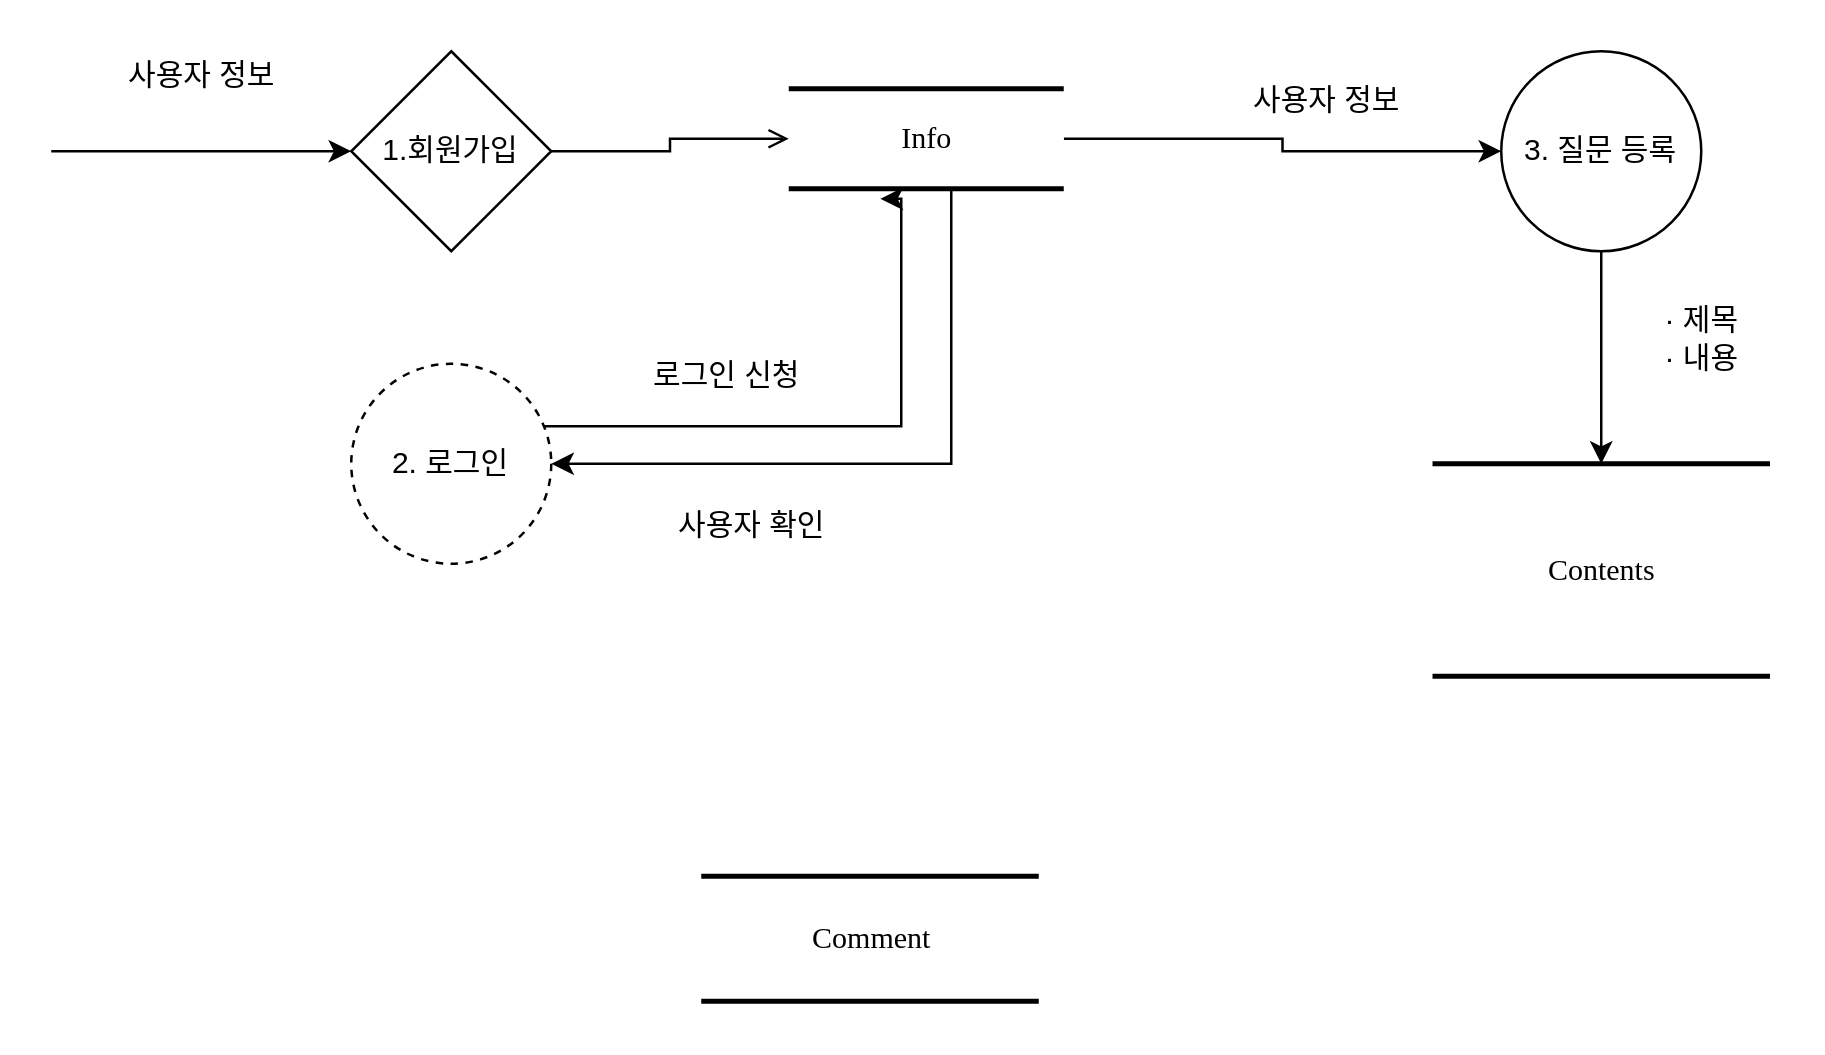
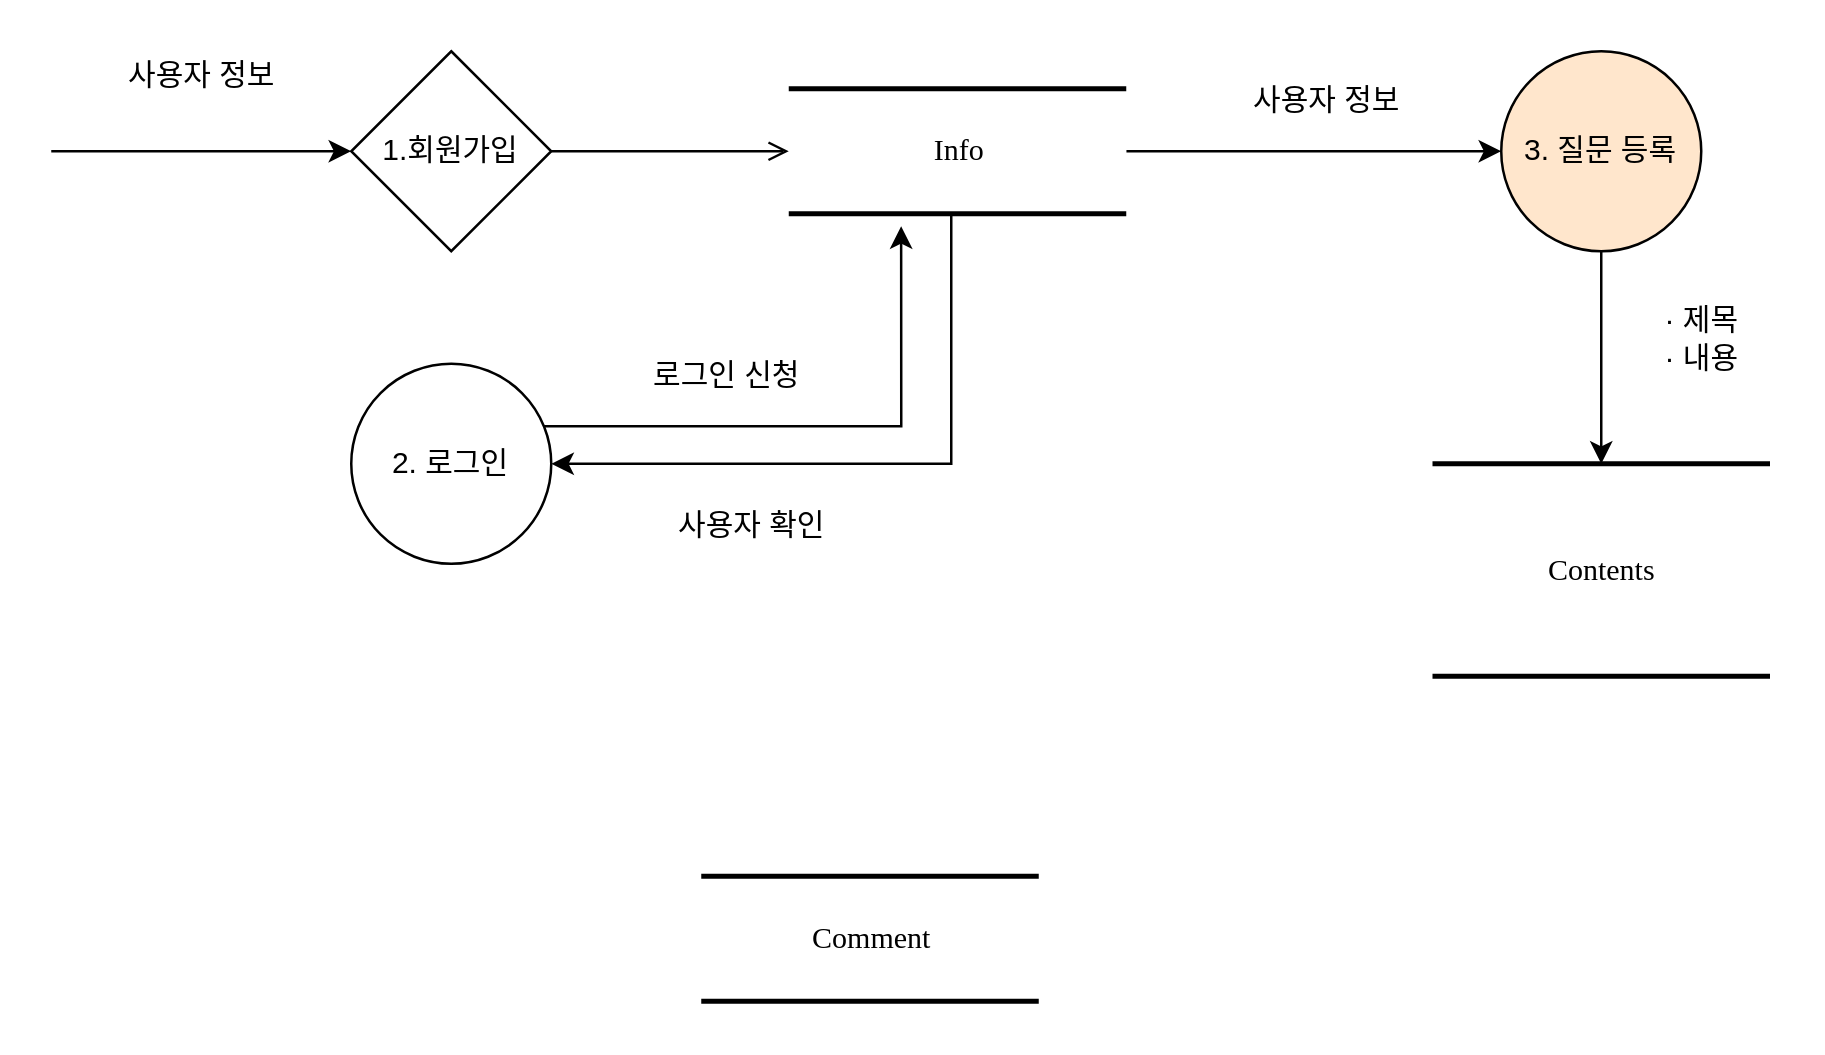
  <mxCell id="0" />
  <mxCell id="1" parent="0" />
  <mxCell id="2" value="Contents" style="html=1;rounded=0;shadow=0;comic=0;labelBackgroundColor=none;strokeWidth=2;fontFamily=Verdana;fontSize=12;align=center;shape=mxgraph.ios7ui.horLines;" parent="1" vertex="1"><mxGeometry x="572.5" y="185" width="135" height="85" as="geometry" /></mxCell>
  <mxCell id="3" value="Comment" style="html=1;rounded=0;shadow=0;comic=0;labelBackgroundColor=none;strokeWidth=2;fontFamily=Verdana;fontSize=12;align=center;shape=mxgraph.ios7ui.horLines;" parent="1" vertex="1"><mxGeometry x="280" y="350" width="135" height="50" as="geometry" /></mxCell>
  <mxCell id="4" style="edgeStyle=orthogonalEdgeStyle;rounded=0;orthogonalLoop=1;jettySize=auto;html=1;entryX=1;entryY=0.5;entryDx=0;entryDy=0;" edge="1" parent="1" source="6" target="12"><mxGeometry relative="1" as="geometry"><Array as="points"><mxPoint x="380" y="185" /></Array></mxGeometry></mxCell>
  <mxCell id="5" style="edgeStyle=orthogonalEdgeStyle;rounded=0;orthogonalLoop=1;jettySize=auto;html=1;entryX=0;entryY=0.5;entryDx=0;entryDy=0;" edge="1" parent="1" source="6" target="16"><mxGeometry relative="1" as="geometry" /></mxCell>
- <mxCell id="6" value="Info" style="html=1;rounded=0;shadow=0;comic=0;labelBackgroundColor=none;strokeWidth=2;fontFamily=Verdana;fontSize=12;align=center;shape=mxgraph.ios7ui.horLines;" vertex="1" parent="1"><mxGeometry x="315" y="35" width="110" height="40" as="geometry" /></mxCell>
+ <mxCell id="6" value="Info" style="html=1;rounded=0;shadow=0;comic=0;labelBackgroundColor=none;strokeWidth=2;fontFamily=Verdana;fontSize=12;align=center;shape=mxgraph.ios7ui.horLines;" vertex="1" parent="1"><mxGeometry x="315" y="35" width="135" height="50" as="geometry" /></mxCell>
  <mxCell id="7" value="" style="endArrow=classic;html=1;rounded=0;entryX=0;entryY=0.5;entryDx=0;entryDy=0;" edge="1" parent="1" target="9"><mxGeometry width="50" height="50" relative="1" as="geometry"><mxPoint x="20" y="60" as="sourcePoint" /><mxPoint x="100" y="58" as="targetPoint" /></mxGeometry></mxCell>
  <mxCell id="8" style="edgeStyle=orthogonalEdgeStyle;rounded=0;orthogonalLoop=1;jettySize=auto;html=1;endArrow=open;" edge="1" parent="1" source="9" target="6"><mxGeometry relative="1" as="geometry" /></mxCell>
  <mxCell id="9" value="1.회원가입" style="rhombus;whiteSpace=wrap;html=1;aspect=fixed;" vertex="1" parent="1"><mxGeometry x="140" y="20" width="80" height="80" as="geometry" /></mxCell>
  <mxCell id="10" value="사용자 정보" style="text;html=1;align=center;verticalAlign=middle;resizable=0;points=[];autosize=1;strokeColor=none;fillColor=none;" vertex="1" parent="1"><mxGeometry x="40" y="20" width="80" height="20" as="geometry" /></mxCell>
  <mxCell id="11" style="edgeStyle=orthogonalEdgeStyle;rounded=0;orthogonalLoop=1;jettySize=auto;html=1;entryX=0.333;entryY=1.1;entryDx=0;entryDy=0;entryPerimeter=0;" edge="1" parent="1" source="12" target="6"><mxGeometry relative="1" as="geometry"><Array as="points"><mxPoint x="360" y="170" /></Array></mxGeometry></mxCell>
- <mxCell id="12" value="2. 로그인" style="ellipse;whiteSpace=wrap;html=1;aspect=fixed;dashed=1;" vertex="1" parent="1"><mxGeometry x="140" y="145" width="80" height="80" as="geometry" /></mxCell>
+ <mxCell id="12" value="2. 로그인" style="ellipse;whiteSpace=wrap;html=1;aspect=fixed;" vertex="1" parent="1"><mxGeometry x="140" y="145" width="80" height="80" as="geometry" /></mxCell>
  <mxCell id="13" value="사용자 확인" style="text;html=1;align=center;verticalAlign=middle;resizable=0;points=[];autosize=1;strokeColor=none;fillColor=none;" vertex="1" parent="1"><mxGeometry x="260" y="200" width="80" height="20" as="geometry" /></mxCell>
  <mxCell id="14" value="로그인 신청" style="text;html=1;align=center;verticalAlign=middle;resizable=0;points=[];autosize=1;strokeColor=none;fillColor=none;" vertex="1" parent="1"><mxGeometry x="250" y="140" width="80" height="20" as="geometry" /></mxCell>
  <mxCell id="15" style="edgeStyle=orthogonalEdgeStyle;rounded=0;orthogonalLoop=1;jettySize=auto;html=1;" edge="1" parent="1" source="16" target="2"><mxGeometry relative="1" as="geometry" /></mxCell>
- <mxCell id="16" value="3. 질문 등록" style="ellipse;whiteSpace=wrap;html=1;aspect=fixed;" vertex="1" parent="1"><mxGeometry x="600" y="20" width="80" height="80" as="geometry" /></mxCell>
+ <mxCell id="16" value="3. 질문 등록" style="ellipse;whiteSpace=wrap;html=1;aspect=fixed;fillColor=#ffe6cc;" vertex="1" parent="1"><mxGeometry x="600" y="20" width="80" height="80" as="geometry" /></mxCell>
  <mxCell id="17" value="사용자 정보" style="text;html=1;align=center;verticalAlign=middle;resizable=0;points=[];autosize=1;strokeColor=none;fillColor=none;" vertex="1" parent="1"><mxGeometry x="490" y="30" width="80" height="20" as="geometry" /></mxCell>
  <mxCell id="18" value="· 제목&lt;br&gt;· 내용" style="text;html=1;align=center;verticalAlign=middle;resizable=0;points=[];autosize=1;strokeColor=none;fillColor=none;" vertex="1" parent="1"><mxGeometry x="655" y="120" width="50" height="30" as="geometry" /></mxCell>
